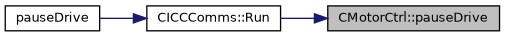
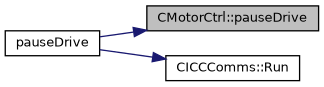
  digraph {
    rankdir=RL
    node [color=black fontname=Helvetica fontsize=10 shape=record]
    edge [color=midnightblue dir=back fontname=Helvetica fontsize=10 labelfontname=Helvetica labelfontsize=10 style=solid]
    n1 [fillcolor=grey75 fontcolor=black height=0.2 label="CMotorCtrl::pauseDrive" style=filled width=0.4]
    n2 [height=0.2 label="CICCComms::Run" width=0.4]
    n3 [height=0.2 label=pauseDrive width=0.4]
-   n1 -> n2
+   n1 -> n3
    n2 -> n3
  }
